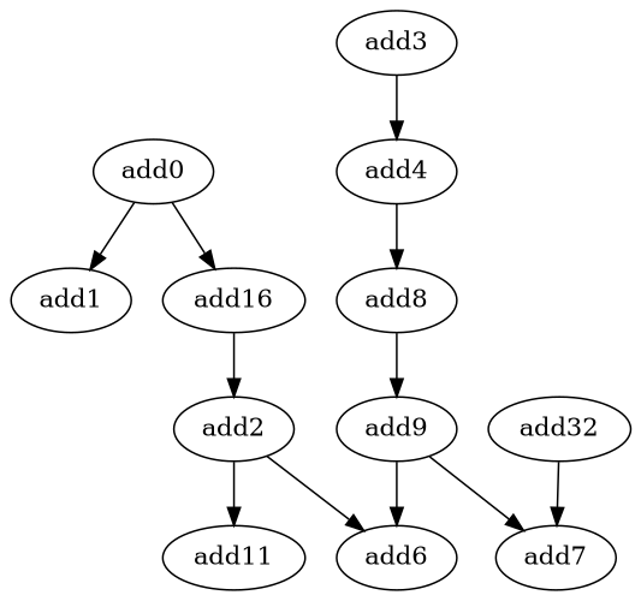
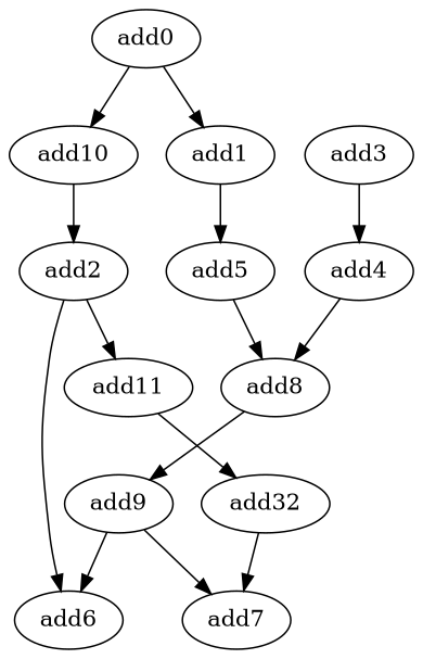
  digraph {
    node [opcode=add]
    add0
    add1
-   add10 [label=add16]
+   add10
+   add5
    add2
    add8
    add6
    add11
    n9 [label=add32]
    add9
    add7
    add3
    add4
    add0 -> add1
    add0 -> add10
+   add1 -> add5
    add10 -> add2
+   add5 -> add8
    add2 -> add6
    add2 -> add11
    add8 -> add9
+   add11 -> n9
    n9 -> add7
    add9 -> add6
    add9 -> add7
    add3 -> add4
    add4 -> add8
  }
